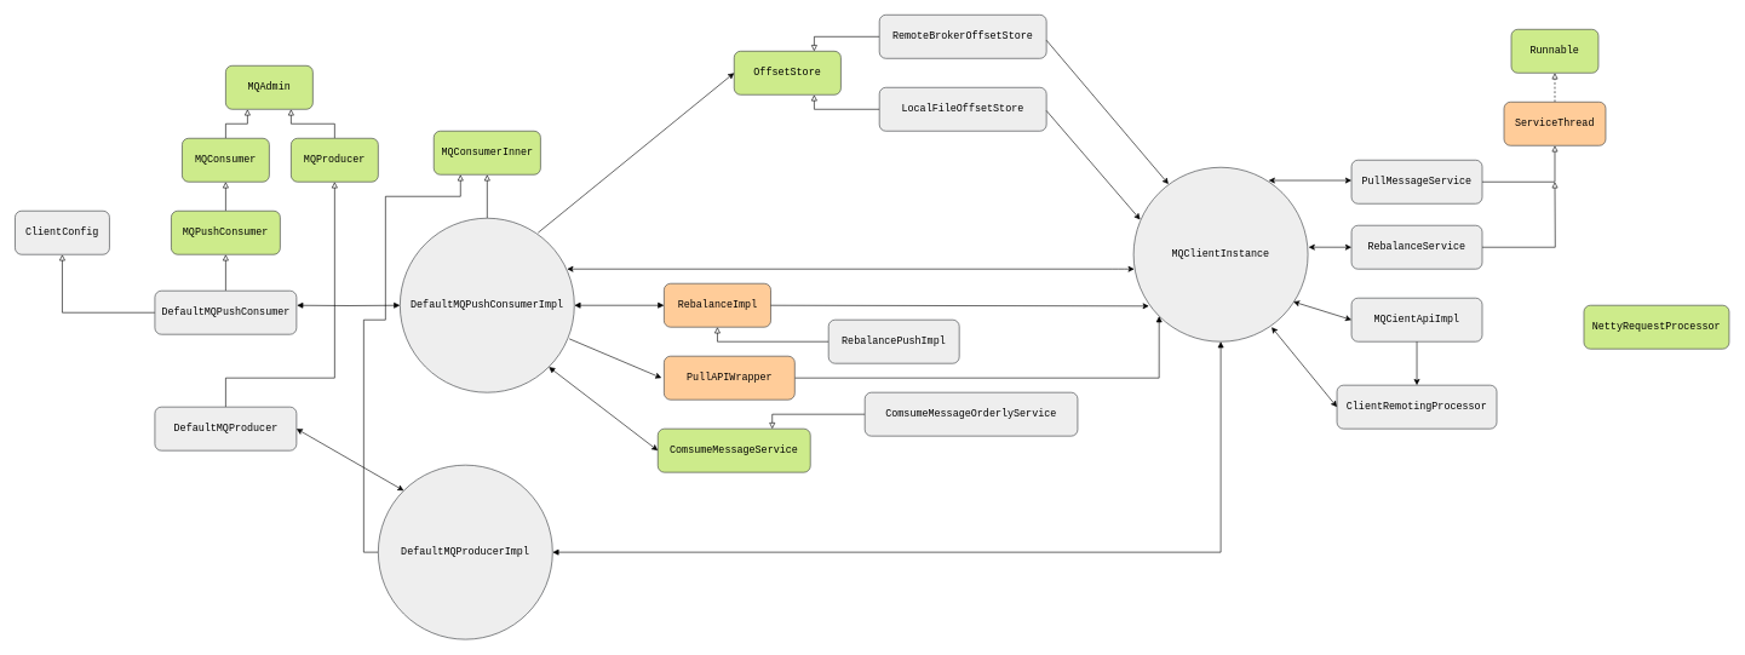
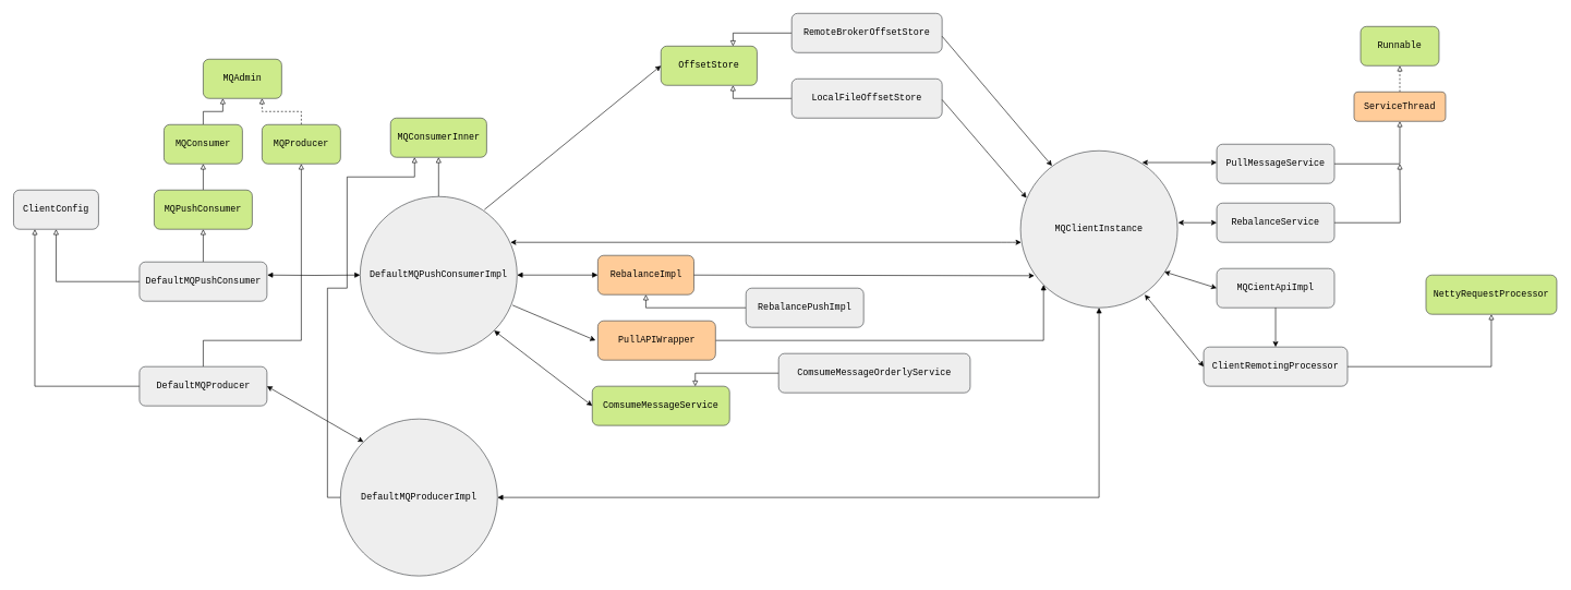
  <mxCell id="0" />
  <mxCell id="1" parent="0" />
  <mxCell id="2" value="&lt;font style=&quot;font-size: 14px&quot; face=&quot;Courier New&quot;&gt;MQAdmin&lt;/font&gt;" style="rounded=1;whiteSpace=wrap;html=1;fillColor=#cdeb8b;strokeColor=#36393d;" parent="1" vertex="1"><mxGeometry x="310" y="90" width="120" height="60" as="geometry" /></mxCell>
  <mxCell id="3" style="edgeStyle=orthogonalEdgeStyle;rounded=0;orthogonalLoop=1;jettySize=auto;html=1;entryX=0.25;entryY=1;entryDx=0;entryDy=0;endArrow=block;endFill=0;" parent="1" source="4" target="2" edge="1"><mxGeometry relative="1" as="geometry" /></mxCell>
  <mxCell id="4" value="&lt;font style=&quot;font-size: 14px&quot; face=&quot;Courier New&quot;&gt;MQConsumer&lt;/font&gt;" style="rounded=1;whiteSpace=wrap;html=1;fillColor=#cdeb8b;strokeColor=#36393d;" parent="1" vertex="1"><mxGeometry x="250" y="190" width="120" height="60" as="geometry" /></mxCell>
  <mxCell id="5" style="edgeStyle=orthogonalEdgeStyle;rounded=0;orthogonalLoop=1;jettySize=auto;html=1;entryX=0.5;entryY=1;entryDx=0;entryDy=0;endArrow=block;endFill=0;" parent="1" source="6" target="4" edge="1"><mxGeometry relative="1" as="geometry" /></mxCell>
  <mxCell id="6" value="&lt;font style=&quot;font-size: 14px&quot; face=&quot;Courier New&quot;&gt;MQPushConsumer&lt;/font&gt;" style="rounded=1;whiteSpace=wrap;html=1;fillColor=#cdeb8b;strokeColor=#36393d;" parent="1" vertex="1"><mxGeometry x="235" y="290" width="150" height="60" as="geometry" /></mxCell>
  <mxCell id="7" style="edgeStyle=orthogonalEdgeStyle;rounded=0;orthogonalLoop=1;jettySize=auto;html=1;entryX=0.5;entryY=1;entryDx=0;entryDy=0;endArrow=block;endFill=0;" parent="1" source="10" target="6" edge="1"><mxGeometry relative="1" as="geometry" /></mxCell>
  <mxCell id="8" style="edgeStyle=orthogonalEdgeStyle;rounded=0;orthogonalLoop=1;jettySize=auto;html=1;entryX=0.5;entryY=1;entryDx=0;entryDy=0;endArrow=block;endFill=0;" parent="1" source="10" target="11" edge="1"><mxGeometry relative="1" as="geometry" /></mxCell>
  <mxCell id="9" style="edgeStyle=orthogonalEdgeStyle;rounded=0;orthogonalLoop=1;jettySize=auto;html=1;endArrow=block;endFill=1;startArrow=block;startFill=1;" parent="1" target="23" edge="1"><mxGeometry relative="1" as="geometry"><mxPoint x="408" y="420" as="sourcePoint" /><mxPoint x="553" y="415" as="targetPoint" /></mxGeometry></mxCell>
  <mxCell id="10" value="&lt;font style=&quot;font-size: 14px&quot; face=&quot;Courier New&quot;&gt;DefaultMQPushConsumer&lt;/font&gt;" style="rounded=1;whiteSpace=wrap;html=1;fillColor=#eeeeee;strokeColor=#36393d;" parent="1" vertex="1"><mxGeometry x="212.5" y="400" width="195" height="60" as="geometry" /></mxCell>
  <mxCell id="11" value="&lt;font face=&quot;Courier New&quot;&gt;&lt;span style=&quot;font-size: 14px&quot;&gt;ClientConfig&lt;/span&gt;&lt;/font&gt;" style="rounded=1;whiteSpace=wrap;html=1;fillColor=#eeeeee;strokeColor=#36393d;" parent="1" vertex="1"><mxGeometry x="20" y="290" width="130" height="60" as="geometry" /></mxCell>
  <mxCell id="12" value="&lt;font style=&quot;font-size: 14px&quot; face=&quot;Courier New&quot;&gt;MQConsumerInner&lt;/font&gt;" style="rounded=1;whiteSpace=wrap;html=1;fillColor=#cdeb8b;strokeColor=#36393d;" parent="1" vertex="1"><mxGeometry x="596.5" y="180" width="147" height="60" as="geometry" /></mxCell>
  <mxCell id="13" value="&lt;font face=&quot;Courier New&quot;&gt;&lt;span style=&quot;font-size: 14px&quot;&gt;RebalanceImpl&lt;/span&gt;&lt;/font&gt;" style="rounded=1;whiteSpace=wrap;html=1;fillColor=#ffcc99;strokeColor=#36393d;" parent="1" vertex="1"><mxGeometry x="913.5" y="390" width="147" height="60" as="geometry" /></mxCell>
  <mxCell id="14" style="edgeStyle=orthogonalEdgeStyle;rounded=0;orthogonalLoop=1;jettySize=auto;html=1;entryX=0;entryY=1;entryDx=0;entryDy=0;startArrow=none;startFill=0;endArrow=block;endFill=1;" parent="1" source="15" target="32" edge="1"><mxGeometry relative="1" as="geometry" /></mxCell>
  <mxCell id="15" value="&lt;font face=&quot;Courier New&quot;&gt;&lt;span style=&quot;font-size: 14px&quot;&gt;PullAPIWrapper&lt;/span&gt;&lt;/font&gt;" style="rounded=1;whiteSpace=wrap;html=1;fillColor=#ffcc99;strokeColor=#36393d;" parent="1" vertex="1"><mxGeometry x="913.5" y="490" width="180" height="60" as="geometry" /></mxCell>
  <mxCell id="16" value="&lt;font face=&quot;Courier New&quot;&gt;&lt;span style=&quot;font-size: 14px&quot;&gt;OffsetStore&lt;/span&gt;&lt;/font&gt;" style="rounded=1;whiteSpace=wrap;html=1;fillColor=#cdeb8b;strokeColor=#36393d;" parent="1" vertex="1"><mxGeometry x="1010" y="70" width="147" height="60" as="geometry" /></mxCell>
  <mxCell id="17" style="edgeStyle=orthogonalEdgeStyle;rounded=0;orthogonalLoop=1;jettySize=auto;html=1;entryX=0.75;entryY=0;entryDx=0;entryDy=0;endArrow=block;endFill=0;" parent="1" source="18" target="16" edge="1"><mxGeometry relative="1" as="geometry" /></mxCell>
  <mxCell id="18" value="&lt;font face=&quot;Courier New&quot;&gt;&lt;span style=&quot;font-size: 14px&quot;&gt;RemoteBrokerOffsetStore&lt;/span&gt;&lt;/font&gt;" style="rounded=1;whiteSpace=wrap;html=1;fillColor=#eeeeee;strokeColor=#36393d;" parent="1" vertex="1"><mxGeometry x="1210" y="20" width="230" height="60" as="geometry" /></mxCell>
  <mxCell id="19" style="edgeStyle=orthogonalEdgeStyle;rounded=0;orthogonalLoop=1;jettySize=auto;html=1;entryX=0.75;entryY=1;entryDx=0;entryDy=0;endArrow=block;endFill=0;" parent="1" source="20" target="16" edge="1"><mxGeometry relative="1" as="geometry" /></mxCell>
  <mxCell id="20" value="&lt;font face=&quot;Courier New&quot;&gt;&lt;span style=&quot;font-size: 14px&quot;&gt;LocalFileOffsetStore&lt;/span&gt;&lt;/font&gt;" style="rounded=1;whiteSpace=wrap;html=1;fillColor=#eeeeee;strokeColor=#36393d;" parent="1" vertex="1"><mxGeometry x="1210" y="120" width="230" height="60" as="geometry" /></mxCell>
  <mxCell id="21" style="edgeStyle=orthogonalEdgeStyle;rounded=0;orthogonalLoop=1;jettySize=auto;html=1;entryX=0.5;entryY=1;entryDx=0;entryDy=0;endArrow=block;endFill=0;" parent="1" source="23" target="12" edge="1"><mxGeometry relative="1" as="geometry" /></mxCell>
  <mxCell id="22" style="edgeStyle=orthogonalEdgeStyle;rounded=0;orthogonalLoop=1;jettySize=auto;html=1;exitX=1;exitY=0.5;exitDx=0;exitDy=0;entryX=0;entryY=0.5;entryDx=0;entryDy=0;endArrow=block;endFill=1;startArrow=block;startFill=1;" parent="1" source="23" target="13" edge="1"><mxGeometry relative="1" as="geometry" /></mxCell>
  <mxCell id="23" value="&lt;span style=&quot;font-family: &amp;#34;courier new&amp;#34; ; font-size: 14px ; white-space: normal&quot;&gt;DefaultMQPushConsumerImpl&lt;/span&gt;" style="ellipse;whiteSpace=wrap;html=1;aspect=fixed;fillColor=#eeeeee;strokeColor=#36393d;" parent="1" vertex="1"><mxGeometry x="550" y="300" width="240" height="240" as="geometry" /></mxCell>
  <mxCell id="24" style="edgeStyle=orthogonalEdgeStyle;rounded=0;orthogonalLoop=1;jettySize=auto;html=1;entryX=0.5;entryY=1;entryDx=0;entryDy=0;endArrow=block;endFill=0;" parent="1" source="25" target="13" edge="1"><mxGeometry relative="1" as="geometry" /></mxCell>
  <mxCell id="25" value="&lt;font face=&quot;Courier New&quot;&gt;&lt;span style=&quot;font-size: 14px&quot;&gt;RebalancePushImpl&lt;/span&gt;&lt;/font&gt;" style="rounded=1;whiteSpace=wrap;html=1;fillColor=#eeeeee;strokeColor=#36393d;" parent="1" vertex="1"><mxGeometry x="1140" y="440" width="180" height="60" as="geometry" /></mxCell>
  <mxCell id="26" value="" style="endArrow=classic;html=1;entryX=0;entryY=0.5;entryDx=0;entryDy=0;" parent="1" target="16" edge="1"><mxGeometry width="50" height="50" relative="1" as="geometry"><mxPoint x="740" y="320" as="sourcePoint" /><mxPoint x="790" y="270" as="targetPoint" /></mxGeometry></mxCell>
  <mxCell id="27" value="" style="endArrow=classic;html=1;exitX=0.971;exitY=0.692;exitDx=0;exitDy=0;exitPerimeter=0;" parent="1" source="23" edge="1"><mxGeometry width="50" height="50" relative="1" as="geometry"><mxPoint x="410" y="620" as="sourcePoint" /><mxPoint x="910" y="520" as="targetPoint" /></mxGeometry></mxCell>
  <mxCell id="28" value="&lt;font face=&quot;Courier New&quot;&gt;&lt;span style=&quot;font-size: 14px&quot;&gt;ComsumeMessageService&lt;/span&gt;&lt;/font&gt;" style="rounded=1;whiteSpace=wrap;html=1;fillColor=#cdeb8b;strokeColor=#36393d;" parent="1" vertex="1"><mxGeometry x="905" y="590" width="210" height="60" as="geometry" /></mxCell>
  <mxCell id="29" value="" style="endArrow=classic;html=1;exitX=1;exitY=1;exitDx=0;exitDy=0;entryX=0;entryY=0.5;entryDx=0;entryDy=0;startArrow=block;startFill=1;" parent="1" source="23" target="28" edge="1"><mxGeometry width="50" height="50" relative="1" as="geometry"><mxPoint x="490" y="720" as="sourcePoint" /><mxPoint x="540" y="670" as="targetPoint" /></mxGeometry></mxCell>
  <mxCell id="30" style="edgeStyle=orthogonalEdgeStyle;rounded=0;orthogonalLoop=1;jettySize=auto;html=1;entryX=0.75;entryY=0;entryDx=0;entryDy=0;startArrow=none;startFill=0;endArrow=block;endFill=0;" parent="1" source="31" target="28" edge="1"><mxGeometry relative="1" as="geometry" /></mxCell>
  <mxCell id="31" value="&lt;span style=&quot;font-family: &amp;#34;courier new&amp;#34; ; font-size: 14px&quot;&gt;ComsumeMessageOrderlyService&lt;/span&gt;" style="rounded=1;whiteSpace=wrap;html=1;fillColor=#eeeeee;strokeColor=#36393d;" parent="1" vertex="1"><mxGeometry x="1190" y="540" width="293" height="60" as="geometry" /></mxCell>
  <mxCell id="32" value="&lt;font face=&quot;courier new&quot;&gt;&lt;span style=&quot;font-size: 14px&quot;&gt;MQClientInstance&lt;/span&gt;&lt;/font&gt;" style="ellipse;whiteSpace=wrap;html=1;aspect=fixed;fillColor=#eeeeee;strokeColor=#36393d;" parent="1" vertex="1"><mxGeometry x="1560" y="230" width="240" height="240" as="geometry" /></mxCell>
  <mxCell id="33" value="" style="endArrow=classic;startArrow=classic;html=1;" parent="1" edge="1"><mxGeometry width="50" height="50" relative="1" as="geometry"><mxPoint x="780" y="370" as="sourcePoint" /><mxPoint x="1561" y="370" as="targetPoint" /><Array as="points"><mxPoint x="1540" y="370" /></Array></mxGeometry></mxCell>
  <mxCell id="34" value="" style="endArrow=classic;html=1;entryX=0.088;entryY=0.796;entryDx=0;entryDy=0;entryPerimeter=0;exitX=1;exitY=0.5;exitDx=0;exitDy=0;" parent="1" source="13" target="32" edge="1"><mxGeometry width="50" height="50" relative="1" as="geometry"><mxPoint x="630" y="770" as="sourcePoint" /><mxPoint x="680" y="720" as="targetPoint" /></mxGeometry></mxCell>
  <mxCell id="35" value="" style="endArrow=classic;html=1;entryX=0.038;entryY=0.3;entryDx=0;entryDy=0;entryPerimeter=0;" parent="1" target="32" edge="1"><mxGeometry width="50" height="50" relative="1" as="geometry"><mxPoint x="1440" y="152" as="sourcePoint" /><mxPoint x="1490" y="102" as="targetPoint" /></mxGeometry></mxCell>
  <mxCell id="36" value="" style="endArrow=classic;html=1;entryX=0.2;entryY=0.096;entryDx=0;entryDy=0;entryPerimeter=0;" parent="1" target="32" edge="1"><mxGeometry width="50" height="50" relative="1" as="geometry"><mxPoint x="1440" y="55" as="sourcePoint" /><mxPoint x="1569.12" y="205" as="targetPoint" /></mxGeometry></mxCell>
- <mxCell id="37" style="edgeStyle=orthogonalEdgeStyle;rounded=0;orthogonalLoop=1;jettySize=auto;html=1;entryX=0.75;entryY=1;entryDx=0;entryDy=0;startArrow=none;startFill=0;endArrow=block;endFill=0;" parent="1" source="38" target="2" edge="1"><mxGeometry relative="1" as="geometry" /></mxCell>
+ <mxCell id="37" style="edgeStyle=orthogonalEdgeStyle;rounded=0;orthogonalLoop=1;jettySize=auto;html=1;entryX=0.75;entryY=1;entryDx=0;entryDy=0;startArrow=none;startFill=0;endArrow=block;endFill=0;dashed=1;" parent="1" source="38" target="2" edge="1"><mxGeometry relative="1" as="geometry" /></mxCell>
  <mxCell id="38" value="&lt;font style=&quot;font-size: 14px&quot; face=&quot;Courier New&quot;&gt;MQProducer&lt;/font&gt;" style="rounded=1;whiteSpace=wrap;html=1;fillColor=#cdeb8b;strokeColor=#36393d;" parent="1" vertex="1"><mxGeometry x="400" y="190" width="120" height="60" as="geometry" /></mxCell>
+ <mxCell id="39" style="edgeStyle=orthogonalEdgeStyle;rounded=0;orthogonalLoop=1;jettySize=auto;html=1;entryX=0.25;entryY=1;entryDx=0;entryDy=0;startArrow=none;startFill=0;endArrow=block;endFill=0;" parent="1" source="41" target="11" edge="1"><mxGeometry relative="1" as="geometry" /></mxCell>
  <mxCell id="40" style="edgeStyle=orthogonalEdgeStyle;rounded=0;orthogonalLoop=1;jettySize=auto;html=1;startArrow=none;startFill=0;endArrow=block;endFill=0;entryX=0.5;entryY=1;entryDx=0;entryDy=0;" parent="1" source="41" target="38" edge="1"><mxGeometry relative="1" as="geometry"><mxPoint x="480" y="300" as="targetPoint" /><Array as="points"><mxPoint x="310" y="520" /><mxPoint x="460" y="520" /></Array></mxGeometry></mxCell>
  <mxCell id="41" value="&lt;font face=&quot;Courier New&quot; style=&quot;font-size: 14px&quot;&gt;DefaultMQProducer&lt;/font&gt;" style="rounded=1;whiteSpace=wrap;html=1;fillColor=#eeeeee;strokeColor=#36393d;" parent="1" vertex="1"><mxGeometry x="212.5" y="560" width="195" height="60" as="geometry" /></mxCell>
  <mxCell id="42" style="edgeStyle=orthogonalEdgeStyle;rounded=0;orthogonalLoop=1;jettySize=auto;html=1;startArrow=block;startFill=1;endArrow=block;endFill=1;" parent="1" source="44" target="32" edge="1"><mxGeometry relative="1" as="geometry" /></mxCell>
  <mxCell id="43" style="edgeStyle=orthogonalEdgeStyle;rounded=0;orthogonalLoop=1;jettySize=auto;html=1;entryX=0.25;entryY=1;entryDx=0;entryDy=0;startArrow=none;startFill=0;endArrow=block;endFill=0;" parent="1" source="44" target="12" edge="1"><mxGeometry relative="1" as="geometry"><Array as="points"><mxPoint x="500" y="760" /><mxPoint x="500" y="440" /><mxPoint x="530" y="440" /><mxPoint x="530" y="270" /><mxPoint x="633" y="270" /></Array></mxGeometry></mxCell>
  <mxCell id="44" value="&lt;span style=&quot;font-family: &amp;#34;courier new&amp;#34; ; font-size: 14px&quot;&gt;DefaultMQProducer&lt;/span&gt;&lt;span style=&quot;font-family: &amp;#34;courier new&amp;#34; ; font-size: 14px ; white-space: normal&quot;&gt;Impl&lt;/span&gt;" style="ellipse;whiteSpace=wrap;html=1;aspect=fixed;fillColor=#eeeeee;strokeColor=#36393d;" parent="1" vertex="1"><mxGeometry x="520" y="640" width="240" height="240" as="geometry" /></mxCell>
  <mxCell id="45" value="" style="endArrow=classic;startArrow=classic;html=1;entryX=0;entryY=0;entryDx=0;entryDy=0;exitX=1;exitY=0.5;exitDx=0;exitDy=0;" parent="1" source="41" target="44" edge="1"><mxGeometry width="50" height="50" relative="1" as="geometry"><mxPoint x="180" y="950" as="sourcePoint" /><mxPoint x="230" y="900" as="targetPoint" /></mxGeometry></mxCell>
  <mxCell id="46" value="&lt;font face=&quot;Courier New&quot;&gt;&lt;span style=&quot;font-size: 14px&quot;&gt;Runnable&lt;/span&gt;&lt;/font&gt;" style="rounded=1;whiteSpace=wrap;html=1;fillColor=#cdeb8b;strokeColor=#36393d;" parent="1" vertex="1"><mxGeometry x="2080" y="40" width="120" height="60" as="geometry" /></mxCell>
  <mxCell id="47" style="edgeStyle=orthogonalEdgeStyle;rounded=0;orthogonalLoop=1;jettySize=auto;html=1;entryX=0.5;entryY=1;entryDx=0;entryDy=0;startArrow=none;startFill=0;endArrow=block;endFill=0;dashed=1;" parent="1" source="48" target="46" edge="1"><mxGeometry relative="1" as="geometry" /></mxCell>
- <mxCell id="48" value="&lt;font face=&quot;Courier New&quot;&gt;&lt;span style=&quot;font-size: 14px&quot;&gt;ServiceThread&lt;/span&gt;&lt;/font&gt;" style="rounded=1;whiteSpace=wrap;html=1;fillColor=#ffcc99;strokeColor=#36393d;" parent="1" vertex="1"><mxGeometry x="2070" y="140" width="140" height="60" as="geometry" /></mxCell>
+ <mxCell id="48" value="&lt;font face=&quot;Courier New&quot;&gt;&lt;span style=&quot;font-size: 14px&quot;&gt;ServiceThread&lt;/span&gt;&lt;/font&gt;" style="rounded=1;whiteSpace=wrap;html=1;fillColor=#ffcc99;strokeColor=#36393d;" parent="1" vertex="1"><mxGeometry x="2070" y="140" width="140" height="45" as="geometry" /></mxCell>
  <mxCell id="49" style="edgeStyle=orthogonalEdgeStyle;rounded=0;orthogonalLoop=1;jettySize=auto;html=1;entryX=0.5;entryY=1;entryDx=0;entryDy=0;startArrow=none;startFill=0;endArrow=block;endFill=0;" parent="1" source="50" target="48" edge="1"><mxGeometry relative="1" as="geometry" /></mxCell>
  <mxCell id="50" value="&lt;font face=&quot;Courier New&quot;&gt;&lt;span style=&quot;font-size: 14px&quot;&gt;PullMessageService&lt;/span&gt;&lt;/font&gt;" style="rounded=1;whiteSpace=wrap;html=1;fillColor=#eeeeee;strokeColor=#36393d;" parent="1" vertex="1"><mxGeometry x="1860" y="220" width="180" height="60" as="geometry" /></mxCell>
  <mxCell id="51" style="edgeStyle=orthogonalEdgeStyle;rounded=0;orthogonalLoop=1;jettySize=auto;html=1;startArrow=none;startFill=0;endArrow=block;endFill=0;" parent="1" source="52" edge="1"><mxGeometry relative="1" as="geometry"><mxPoint x="2140" y="250" as="targetPoint" /></mxGeometry></mxCell>
  <mxCell id="52" value="&lt;font face=&quot;Courier New&quot;&gt;&lt;span style=&quot;font-size: 14px&quot;&gt;RebalanceService&lt;/span&gt;&lt;/font&gt;" style="rounded=1;whiteSpace=wrap;html=1;fillColor=#eeeeee;strokeColor=#36393d;" parent="1" vertex="1"><mxGeometry x="1860" y="310" width="180" height="60" as="geometry" /></mxCell>
  <mxCell id="53" value="" style="endArrow=classic;startArrow=classic;html=1;exitX=0.775;exitY=0.075;exitDx=0;exitDy=0;exitPerimeter=0;" parent="1" source="32" edge="1"><mxGeometry width="50" height="50" relative="1" as="geometry"><mxPoint x="1810" y="298" as="sourcePoint" /><mxPoint x="1860" y="248" as="targetPoint" /></mxGeometry></mxCell>
  <mxCell id="54" value="" style="endArrow=classic;startArrow=classic;html=1;exitX=1.004;exitY=0.458;exitDx=0;exitDy=0;exitPerimeter=0;" parent="1" source="32" edge="1"><mxGeometry width="50" height="50" relative="1" as="geometry"><mxPoint x="1810" y="390" as="sourcePoint" /><mxPoint x="1860" y="340" as="targetPoint" /></mxGeometry></mxCell>
  <mxCell id="55" value="&lt;font face=&quot;Courier New&quot;&gt;&lt;span style=&quot;font-size: 14px&quot;&gt;MQCientApiImpl&lt;/span&gt;&lt;/font&gt;" style="rounded=1;whiteSpace=wrap;html=1;fillColor=#eeeeee;strokeColor=#36393d;" parent="1" vertex="1"><mxGeometry x="1860" y="410" width="180" height="60" as="geometry" /></mxCell>
  <mxCell id="56" value="" style="endArrow=classic;startArrow=classic;html=1;entryX=0;entryY=0.5;entryDx=0;entryDy=0;" parent="1" target="55" edge="1"><mxGeometry width="50" height="50" relative="1" as="geometry"><mxPoint x="1780" y="415" as="sourcePoint" /><mxPoint x="1830" y="365" as="targetPoint" /></mxGeometry></mxCell>
+ <mxCell id="57" style="edgeStyle=orthogonalEdgeStyle;rounded=0;orthogonalLoop=1;jettySize=auto;html=1;entryX=0.5;entryY=1;entryDx=0;entryDy=0;startArrow=none;startFill=0;endArrow=block;endFill=0;" parent="1" source="58" target="60" edge="1"><mxGeometry relative="1" as="geometry" /></mxCell>
  <mxCell id="58" value="&lt;font face=&quot;Courier New&quot;&gt;&lt;span style=&quot;font-size: 14px&quot;&gt;ClientRemotingProcessor&lt;/span&gt;&lt;/font&gt;" style="rounded=1;whiteSpace=wrap;html=1;fillColor=#eeeeee;strokeColor=#36393d;" parent="1" vertex="1"><mxGeometry x="1840" y="530" width="220" height="60" as="geometry" /></mxCell>
  <mxCell id="59" value="" style="endArrow=classic;startArrow=classic;html=1;entryX=0;entryY=0.5;entryDx=0;entryDy=0;" parent="1" target="58" edge="1"><mxGeometry width="50" height="50" relative="1" as="geometry"><mxPoint x="1750" y="450" as="sourcePoint" /><mxPoint x="1830" y="475" as="targetPoint" /></mxGeometry></mxCell>
  <mxCell id="60" value="&lt;font face=&quot;Courier New&quot;&gt;&lt;span style=&quot;font-size: 14px&quot;&gt;NettyRequestProcessor&lt;/span&gt;&lt;/font&gt;" style="rounded=1;whiteSpace=wrap;html=1;fillColor=#cdeb8b;strokeColor=#36393d;" parent="1" vertex="1"><mxGeometry x="2180" y="420" width="200" height="60" as="geometry" /></mxCell>
  <mxCell id="61" value="" style="endArrow=none;startArrow=classic;html=1;endFill=0;" parent="1" source="58" edge="1"><mxGeometry width="50" height="50" relative="1" as="geometry"><mxPoint x="1900" y="520" as="sourcePoint" /><mxPoint x="1950" y="470" as="targetPoint" /></mxGeometry></mxCell>
